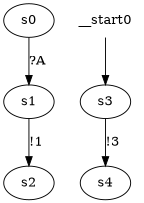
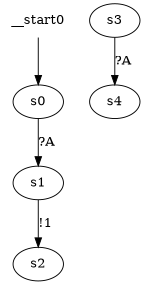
  digraph {
    n1 [label=s0]
    n2 [label=s1]
    n3 [label=s2]
    n4 [label=s3]
    n5 [label=s4]
    __start0 [shape=none]
    n1 -> n2 [label="?A"]
    n2 -> n3 [label="!1"]
-   n4 -> n5 [label="!3"]
-   __start0 -> n4
+   n4 -> n5 [label="?A"]
+   __start0 -> n1
  }
